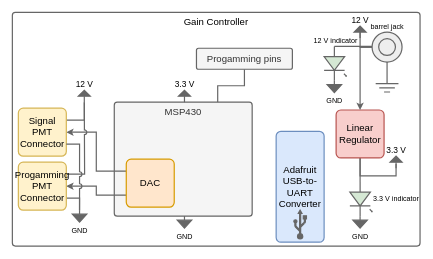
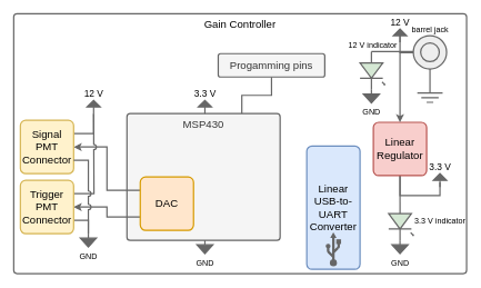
  <mxCell id="0" />
  <mxCell id="1" parent="0" />
  <mxCell id="2" value="Gain Controller" style="rounded=1;whiteSpace=wrap;html=1;verticalAlign=top;strokeWidth=2;fontFamily=Helvetica;arcSize=10;fontSize=16;fontStyle=0;absoluteArcSize=1;strokeColor=#666666;" parent="1" vertex="1"><mxGeometry x="20" y="20" width="680" height="390" as="geometry" /></mxCell>
  <mxCell id="3" style="edgeStyle=orthogonalEdgeStyle;rounded=0;orthogonalLoop=1;jettySize=auto;html=1;exitX=0.75;exitY=0;exitDx=0;exitDy=0;entryX=0.5;entryY=1;entryDx=0;entryDy=0;strokeWidth=2;fontFamily=Helvetica;endArrow=none;endFill=0;strokeColor=#666666;" parent="1" source="4" target="23" edge="1"><mxGeometry relative="1" as="geometry" /></mxCell>
  <mxCell id="4" value="MSP430" style="rounded=1;whiteSpace=wrap;html=1;labelPosition=center;verticalLabelPosition=middle;align=center;verticalAlign=top;strokeWidth=2;fontFamily=Helvetica;arcSize=10;fontSize=16;fontStyle=0;absoluteArcSize=1;fillColor=#f5f5f5;fontColor=#333333;strokeColor=#666666;" parent="1" vertex="1"><mxGeometry x="190" y="170" width="230" height="190" as="geometry" /></mxCell>
- <mxCell id="5" value="Adafruit&lt;br&gt;USB-to-UART&lt;br&gt;Converter" style="rounded=1;whiteSpace=wrap;html=1;strokeWidth=2;fontFamily=Helvetica;arcSize=10;fontSize=16;fontStyle=0;fillColor=#dae8fc;strokeColor=#6c8ebf;" parent="1" vertex="1"><mxGeometry x="460" y="218.5" width="80" height="185" as="geometry" /></mxCell>
+ <mxCell id="5" value="Linear&lt;br&gt;USB-to-UART&lt;br&gt;Converter" style="rounded=1;whiteSpace=wrap;html=1;strokeWidth=2;fontFamily=Helvetica;arcSize=10;fontSize=16;fontStyle=0;fillColor=#dae8fc;strokeColor=#6c8ebf;" parent="1" vertex="1"><mxGeometry x="460" y="218.5" width="80" height="185" as="geometry" /></mxCell>
  <mxCell id="6" style="edgeStyle=orthogonalEdgeStyle;rounded=0;orthogonalLoop=1;jettySize=auto;html=1;exitX=0;exitY=0.25;exitDx=0;exitDy=0;entryX=1;entryY=0.5;entryDx=0;entryDy=0;strokeWidth=2;fontFamily=Helvetica;endArrow=classic;endFill=1;strokeColor=#666666;" parent="1" source="8" target="13" edge="1"><mxGeometry relative="1" as="geometry" /></mxCell>
  <mxCell id="7" style="edgeStyle=orthogonalEdgeStyle;rounded=0;orthogonalLoop=1;jettySize=auto;html=1;exitX=0;exitY=0.75;exitDx=0;exitDy=0;entryX=1;entryY=0.5;entryDx=0;entryDy=0;strokeWidth=2;fontFamily=Helvetica;endArrow=classic;endFill=1;strokeColor=#666666;" parent="1" source="8" target="16" edge="1"><mxGeometry relative="1" as="geometry" /></mxCell>
  <mxCell id="8" value="DAC" style="rounded=1;whiteSpace=wrap;html=1;strokeWidth=2;fontFamily=Helvetica;arcSize=10;fontSize=16;fontStyle=0;fillColor=#ffe6cc;strokeColor=#d79b00;" parent="1" vertex="1"><mxGeometry x="210" y="265" width="80" height="80" as="geometry" /></mxCell>
  <mxCell id="9" value="" style="edgeStyle=orthogonalEdgeStyle;rounded=0;orthogonalLoop=1;jettySize=auto;html=1;exitX=0.5;exitY=1;exitDx=0;exitDy=0;entryX=0;entryY=0.54;entryDx=0;entryDy=0;entryPerimeter=0;strokeWidth=2;endArrow=none;endFill=0;strokeColor=#666666;" parent="1" source="11" target="18" edge="1"><mxGeometry x="-0.2" y="20" relative="1" as="geometry"><mxPoint as="offset" /></mxGeometry></mxCell>
  <mxCell id="10" style="edgeStyle=orthogonalEdgeStyle;rounded=0;orthogonalLoop=1;jettySize=auto;html=1;exitX=0.5;exitY=1;exitDx=0;exitDy=0;strokeWidth=2;endArrow=none;endFill=0;strokeColor=#666666;" parent="1" source="11" edge="1"><mxGeometry relative="1" as="geometry"><mxPoint x="660" y="272.99" as="targetPoint" /><Array as="points"><mxPoint x="600" y="292.99" /><mxPoint x="660" y="292.99" /></Array></mxGeometry></mxCell>
  <mxCell id="11" value="Linear&lt;br&gt;Regulator" style="rounded=1;whiteSpace=wrap;html=1;strokeWidth=2;fontFamily=Helvetica;arcSize=10;fontSize=16;fontStyle=0;fillColor=#f8cecc;strokeColor=#b85450;" parent="1" vertex="1"><mxGeometry x="560" y="182.99" width="80" height="80" as="geometry" /></mxCell>
  <mxCell id="12" style="edgeStyle=orthogonalEdgeStyle;rounded=0;orthogonalLoop=1;jettySize=auto;html=1;exitX=1;exitY=0.25;exitDx=0;exitDy=0;strokeWidth=2;fontFamily=Helvetica;endArrow=none;endFill=0;strokeColor=#666666;" parent="1" source="13" edge="1"><mxGeometry relative="1" as="geometry"><mxPoint x="140" y="170" as="targetPoint" /><Array as="points"><mxPoint x="140" y="200" /><mxPoint x="140" y="170" /></Array></mxGeometry></mxCell>
  <mxCell id="13" value="Signal&lt;br&gt;PMT&lt;br&gt;Connector" style="rounded=1;whiteSpace=wrap;html=1;strokeWidth=2;fontFamily=Helvetica;arcSize=10;fontSize=16;fontStyle=0;fillColor=#fff2cc;strokeColor=#d6b656;" parent="1" vertex="1"><mxGeometry x="30" y="180" width="80" height="80" as="geometry" /></mxCell>
  <mxCell id="14" style="edgeStyle=orthogonalEdgeStyle;rounded=0;jumpStyle=arc;orthogonalLoop=1;jettySize=auto;html=1;exitX=1;exitY=0.75;exitDx=0;exitDy=0;entryX=0.5;entryY=0;entryDx=0;entryDy=0;entryPerimeter=0;strokeWidth=2;fontFamily=Helvetica;endArrow=none;endFill=0;strokeColor=#666666;" parent="1" source="16" target="40" edge="1"><mxGeometry relative="1" as="geometry" /></mxCell>
  <mxCell id="15" style="edgeStyle=orthogonalEdgeStyle;rounded=0;orthogonalLoop=1;jettySize=auto;html=1;exitX=1;exitY=0.25;exitDx=0;exitDy=0;strokeWidth=2;fontFamily=Helvetica;endArrow=none;endFill=0;jumpStyle=arc;strokeColor=#666666;" parent="1" source="16" edge="1"><mxGeometry relative="1" as="geometry"><mxPoint x="140" y="170" as="targetPoint" /></mxGeometry></mxCell>
- <mxCell id="16" value="Progamming&lt;br&gt;PMT&lt;br&gt;Connector" style="rounded=1;whiteSpace=wrap;html=1;strokeWidth=2;fontFamily=Helvetica;arcSize=10;fontSize=16;fontStyle=0;fillColor=#fff2cc;strokeColor=#d6b656;" parent="1" vertex="1"><mxGeometry x="30" y="270" width="80" height="80" as="geometry" /></mxCell>
+ <mxCell id="16" value="Trigger&lt;br&gt;PMT&lt;br&gt;Connector" style="rounded=1;whiteSpace=wrap;html=1;strokeWidth=2;fontFamily=Helvetica;arcSize=10;fontSize=16;fontStyle=0;fillColor=#fff2cc;strokeColor=#d6b656;" parent="1" vertex="1"><mxGeometry x="30" y="270" width="80" height="80" as="geometry" /></mxCell>
  <mxCell id="17" style="edgeStyle=orthogonalEdgeStyle;rounded=0;orthogonalLoop=1;jettySize=auto;html=1;exitX=1;exitY=0.54;exitDx=0;exitDy=0;exitPerimeter=0;entryX=0.5;entryY=0;entryDx=0;entryDy=0;entryPerimeter=0;strokeWidth=2;endArrow=none;endFill=0;strokeColor=#666666;" parent="1" source="18" target="24" edge="1"><mxGeometry relative="1" as="geometry" /></mxCell>
  <mxCell id="18" value="3.3 V indicator" style="verticalLabelPosition=middle;shadow=0;dashed=0;align=left;html=1;verticalAlign=middle;shape=mxgraph.electrical.opto_electronics.led_1;pointerEvents=1;strokeWidth=2;direction=south;fillColor=#d5e8d4;strokeColor=#666666;labelPosition=right;" parent="1" vertex="1"><mxGeometry x="582.93" y="302.99" width="37.06" height="57.01" as="geometry" /></mxCell>
  <mxCell id="19" style="edgeStyle=orthogonalEdgeStyle;rounded=0;orthogonalLoop=1;jettySize=auto;html=1;exitX=0;exitY=0.25;exitDx=0;exitDy=0;exitPerimeter=0;strokeWidth=2;strokeColor=#666666;" parent="1" source="22" target="11" edge="1"><mxGeometry relative="1" as="geometry" /></mxCell>
  <mxCell id="20" style="edgeStyle=orthogonalEdgeStyle;rounded=0;orthogonalLoop=1;jettySize=auto;html=1;exitX=0;exitY=0.25;exitDx=0;exitDy=0;exitPerimeter=0;entryX=0;entryY=0.54;entryDx=0;entryDy=0;entryPerimeter=0;strokeWidth=2;fontFamily=Helvetica;endArrow=none;endFill=0;strokeColor=#666666;" parent="1" source="22" target="32" edge="1"><mxGeometry relative="1" as="geometry"><Array as="points"><mxPoint x="557" y="77.99" /></Array></mxGeometry></mxCell>
  <mxCell id="21" style="edgeStyle=orthogonalEdgeStyle;rounded=0;orthogonalLoop=1;jettySize=auto;html=1;exitX=0;exitY=0.25;exitDx=0;exitDy=0;exitPerimeter=0;strokeWidth=2;fontFamily=Helvetica;endArrow=none;endFill=0;strokeColor=#666666;entryX=0;entryY=0.5;entryDx=0;entryDy=0;" parent="1" source="22" target="35" edge="1"><mxGeometry relative="1" as="geometry"><mxPoint x="600" y="32.99" as="targetPoint" /></mxGeometry></mxCell>
  <mxCell id="22" value="barrel jack" style="pointerEvents=1;verticalLabelPosition=top;shadow=0;dashed=0;align=center;html=1;verticalAlign=bottom;shape=mxgraph.electrical.miscellaneous.shielded_jack_plug;strokeWidth=2;labelPosition=center;fillColor=#eeeeee;strokeColor=#666666;" parent="1" vertex="1"><mxGeometry x="620" y="52.99" width="50" height="100" as="geometry" /></mxCell>
  <mxCell id="23" value="Progamming pins" style="rounded=1;whiteSpace=wrap;html=1;strokeWidth=2;fontFamily=Helvetica;arcSize=10;fontSize=16;fontStyle=0;fillColor=#f5f5f5;fontColor=#333333;strokeColor=#666666;" parent="1" vertex="1"><mxGeometry x="327.07" y="80" width="160" height="35" as="geometry" /></mxCell>
  <mxCell id="24" value="GND" style="pointerEvents=1;verticalLabelPosition=bottom;shadow=0;dashed=0;align=center;html=1;verticalAlign=top;shape=mxgraph.electrical.signal_sources.signal_ground;strokeWidth=2;fillColor=#666666;strokeColor=#666666;" parent="1" vertex="1"><mxGeometry x="587.93" y="360" width="24.14" height="20" as="geometry" /></mxCell>
  <mxCell id="25" value="&lt;font face=&quot;Helvetica&quot;&gt;3.3 V&lt;/font&gt;" style="group;labelPosition=center;verticalLabelPosition=top;align=center;verticalAlign=bottom;spacing=-10;html=1;strokeWidth=1;fontFamily=Linux Biolinum O;fontSize=14;strokeColor=none;fillColor=none;" parent="1" vertex="1" connectable="0"><mxGeometry x="640" y="250" width="40" height="30" as="geometry" /></mxCell>
  <mxCell id="26" value="" style="triangle;whiteSpace=wrap;html=1;strokeWidth=2;fontFamily=Linux Biolinum O;fontSize=16;fillColor=#666666;rotation=-90;strokeColor=#666666;" parent="25" vertex="1"><mxGeometry x="15" y="5" width="10" height="20" as="geometry" /></mxCell>
  <mxCell id="27" value="" style="endArrow=none;html=1;rounded=0;strokeWidth=2;fontFamily=Linux Biolinum O;fontSize=16;startSize=15;endSize=16;entryX=0;entryY=0.5;entryDx=0;entryDy=0;labelBackgroundColor=none;strokeColor=#666666;" parent="25" target="26" edge="1"><mxGeometry width="50" height="50" relative="1" as="geometry"><mxPoint x="20" y="30" as="sourcePoint" /><mxPoint x="10" y="30" as="targetPoint" /></mxGeometry></mxCell>
  <mxCell id="28" value="GND" style="pointerEvents=1;verticalLabelPosition=bottom;shadow=0;dashed=0;align=center;html=1;verticalAlign=top;shape=mxgraph.electrical.signal_sources.signal_ground;strokeWidth=2;fillColor=#666666;strokeColor=#666666;" parent="1" vertex="1"><mxGeometry x="295" y="360" width="24.14" height="20" as="geometry" /></mxCell>
  <mxCell id="29" value="&lt;font face=&quot;Helvetica&quot;&gt;3.3 V&lt;/font&gt;" style="group;labelPosition=center;verticalLabelPosition=top;align=center;verticalAlign=bottom;spacing=-10;html=1;strokeWidth=1;fontFamily=Linux Biolinum O;fontSize=14;strokeColor=none;fillColor=none;" parent="1" vertex="1" connectable="0"><mxGeometry x="287.07" y="140" width="40" height="30" as="geometry" /></mxCell>
  <mxCell id="30" value="" style="triangle;whiteSpace=wrap;html=1;strokeWidth=2;fontFamily=Linux Biolinum O;fontSize=16;fillColor=#666666;rotation=-90;strokeColor=#666666;" parent="29" vertex="1"><mxGeometry x="15" y="5" width="10" height="20" as="geometry" /></mxCell>
  <mxCell id="31" value="" style="endArrow=none;html=1;rounded=0;strokeWidth=2;fontFamily=Linux Biolinum O;fontSize=16;startSize=15;endSize=16;entryX=0;entryY=0.5;entryDx=0;entryDy=0;labelBackgroundColor=none;strokeColor=#666666;" parent="29" target="30" edge="1"><mxGeometry width="50" height="50" relative="1" as="geometry"><mxPoint x="20" y="30" as="sourcePoint" /><mxPoint x="10" y="30" as="targetPoint" /></mxGeometry></mxCell>
  <mxCell id="32" value="12 V indicator" style="verticalLabelPosition=top;shadow=0;dashed=0;align=center;html=1;verticalAlign=bottom;shape=mxgraph.electrical.opto_electronics.led_1;pointerEvents=1;strokeWidth=2;direction=south;fillColor=#d5e8d4;strokeColor=#666666;labelPosition=center;" parent="1" vertex="1"><mxGeometry x="540" y="76.98" width="37.06" height="57.01" as="geometry" /></mxCell>
  <mxCell id="33" value="GND" style="pointerEvents=1;verticalLabelPosition=bottom;shadow=0;dashed=0;align=center;html=1;verticalAlign=top;shape=mxgraph.electrical.signal_sources.signal_ground;strokeWidth=2;fillColor=#666666;strokeColor=#666666;" parent="1" vertex="1"><mxGeometry x="545" y="133.99" width="24.14" height="20" as="geometry" /></mxCell>
  <mxCell id="34" value="&lt;font face=&quot;Helvetica&quot;&gt;12 V&lt;/font&gt;" style="group;labelPosition=center;verticalLabelPosition=top;align=center;verticalAlign=bottom;spacing=-10;html=1;strokeWidth=1;fontFamily=Linux Biolinum O;fontSize=14;strokeColor=none;fillColor=none;" parent="1" vertex="1" connectable="0"><mxGeometry x="580" y="32.99" width="40" height="30" as="geometry" /></mxCell>
  <mxCell id="35" value="" style="triangle;whiteSpace=wrap;html=1;strokeWidth=2;fontFamily=Linux Biolinum O;fontSize=16;fillColor=#666666;rotation=-90;strokeColor=#666666;" parent="34" vertex="1"><mxGeometry x="15" y="5" width="10" height="20" as="geometry" /></mxCell>
  <mxCell id="36" value="" style="endArrow=none;html=1;rounded=0;strokeWidth=2;fontFamily=Linux Biolinum O;fontSize=16;startSize=15;endSize=16;entryX=0;entryY=0.5;entryDx=0;entryDy=0;labelBackgroundColor=none;strokeColor=#666666;" parent="34" target="35" edge="1"><mxGeometry width="50" height="50" relative="1" as="geometry"><mxPoint x="20" y="30" as="sourcePoint" /><mxPoint x="10" y="30" as="targetPoint" /></mxGeometry></mxCell>
  <mxCell id="37" value="&lt;font face=&quot;Helvetica&quot;&gt;12 V&lt;/font&gt;" style="group;labelPosition=center;verticalLabelPosition=top;align=center;verticalAlign=bottom;spacing=-10;html=1;strokeWidth=1;fontFamily=Linux Biolinum O;fontSize=14;strokeColor=none;fillColor=none;" parent="1" vertex="1" connectable="0"><mxGeometry x="120" y="140" width="40" height="30" as="geometry" /></mxCell>
  <mxCell id="38" value="" style="triangle;whiteSpace=wrap;html=1;strokeWidth=2;fontFamily=Linux Biolinum O;fontSize=16;fillColor=#666666;rotation=-90;strokeColor=#666666;" parent="37" vertex="1"><mxGeometry x="15" y="5" width="10" height="20" as="geometry" /></mxCell>
  <mxCell id="39" value="" style="endArrow=none;html=1;rounded=0;strokeWidth=2;fontFamily=Linux Biolinum O;fontSize=16;startSize=15;endSize=16;entryX=0;entryY=0.5;entryDx=0;entryDy=0;labelBackgroundColor=none;strokeColor=#666666;" parent="37" target="38" edge="1"><mxGeometry width="50" height="50" relative="1" as="geometry"><mxPoint x="20" y="30" as="sourcePoint" /><mxPoint x="10" y="30" as="targetPoint" /></mxGeometry></mxCell>
  <mxCell id="40" value="GND" style="pointerEvents=1;verticalLabelPosition=bottom;shadow=0;dashed=0;align=center;html=1;verticalAlign=top;shape=mxgraph.electrical.signal_sources.signal_ground;strokeWidth=2;fillColor=#666666;strokeColor=#666666;" parent="1" vertex="1"><mxGeometry x="120" y="350" width="24.14" height="20" as="geometry" /></mxCell>
  <mxCell id="41" style="edgeStyle=orthogonalEdgeStyle;rounded=0;jumpStyle=arc;orthogonalLoop=1;jettySize=auto;html=1;exitX=1;exitY=0.75;exitDx=0;exitDy=0;entryX=0.5;entryY=0;entryDx=0;entryDy=0;entryPerimeter=0;strokeWidth=2;fontFamily=Helvetica;endArrow=none;endFill=0;strokeColor=#666666;" parent="1" source="13" target="40" edge="1"><mxGeometry relative="1" as="geometry" /></mxCell>
  <mxCell id="42" value="" style="shape=mxgraph.signs.tech.usb;html=1;pointerEvents=1;fillColor=#666666;strokeColor=#666666;verticalLabelPosition=bottom;verticalAlign=top;align=center;strokeWidth=2;fontFamily=Helvetica;" parent="1" vertex="1"><mxGeometry x="489.47" y="350" width="21.06" height="48" as="geometry" /></mxCell>
